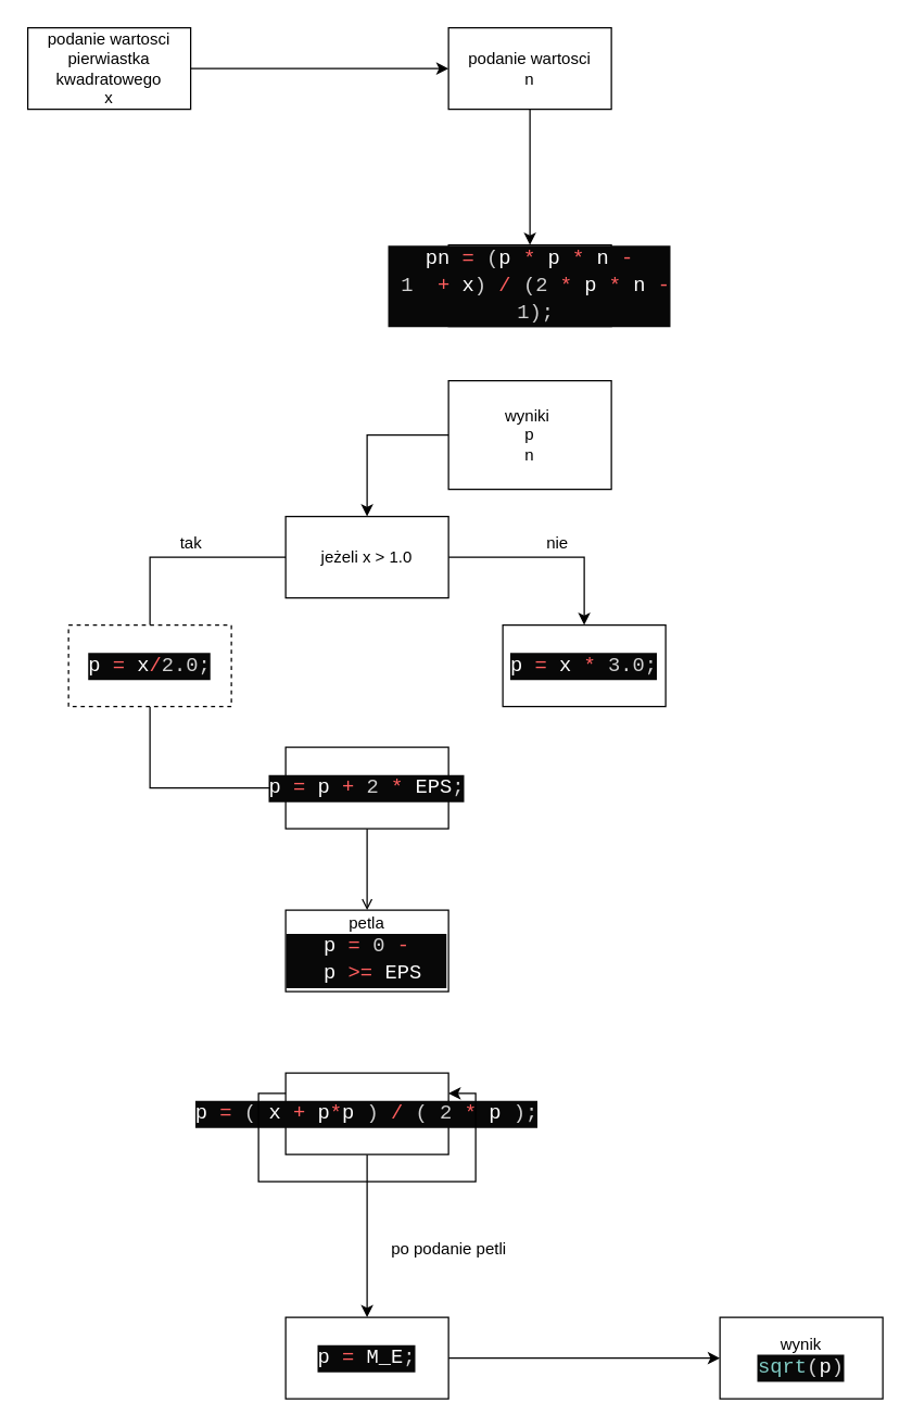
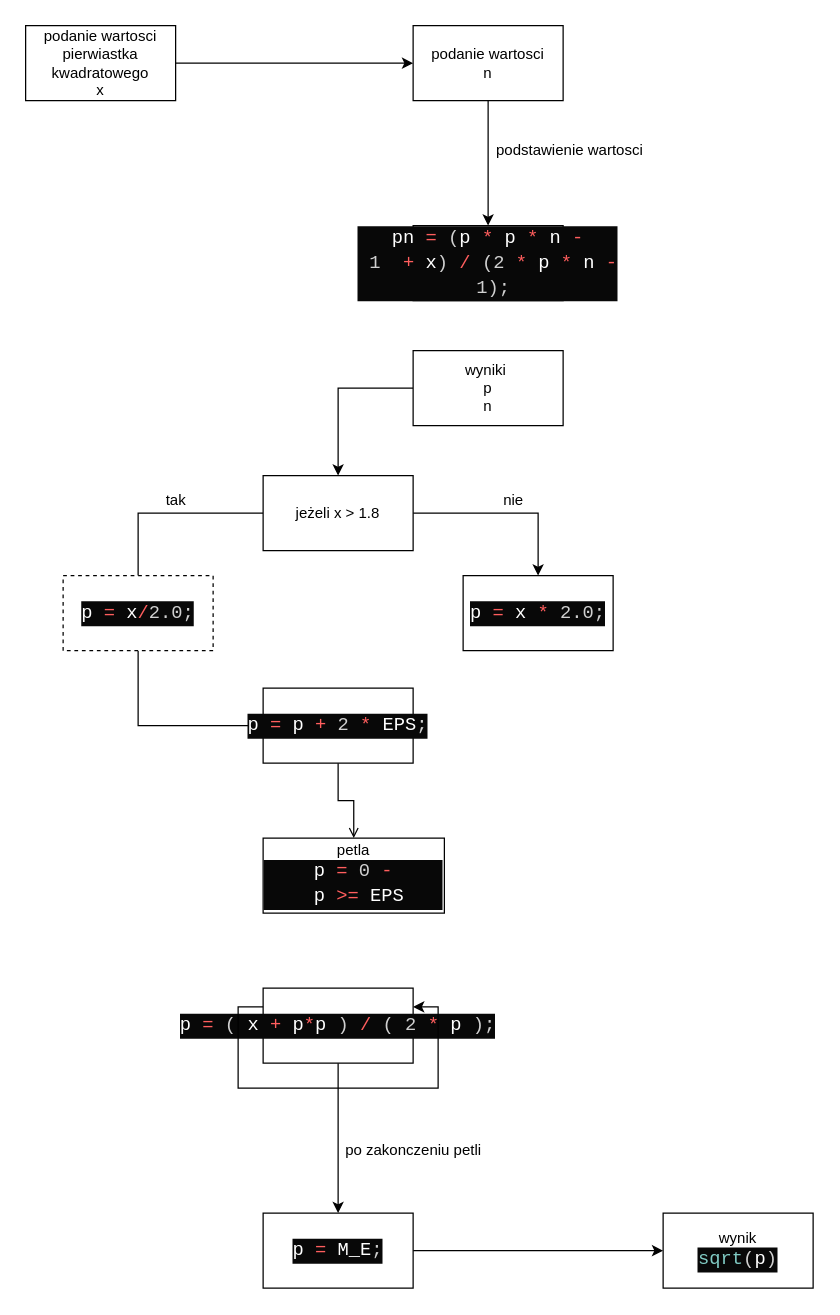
  <mxCell id="0" />
  <mxCell id="1" parent="0" />
  <mxCell id="2" style="edgeStyle=orthogonalEdgeStyle;rounded=0;orthogonalLoop=1;jettySize=auto;html=1;exitX=1;exitY=0.5;exitDx=0;exitDy=0;" edge="1" parent="1" source="3"><mxGeometry relative="1" as="geometry"><mxPoint x="330" y="50" as="targetPoint" /></mxGeometry></mxCell>
  <mxCell id="3" value="podanie wartosci pierwiastka kwadratowego&lt;br&gt;x" style="whiteSpace=wrap;html=1;" vertex="1" parent="1"><mxGeometry x="20" y="20" width="120" height="60" as="geometry" /></mxCell>
  <mxCell id="4" style="edgeStyle=orthogonalEdgeStyle;rounded=0;orthogonalLoop=1;jettySize=auto;html=1;exitX=0.5;exitY=1;exitDx=0;exitDy=0;" edge="1" parent="1" source="5"><mxGeometry relative="1" as="geometry"><mxPoint x="390" y="180" as="targetPoint" /></mxGeometry></mxCell>
  <mxCell id="5" value="podanie wartosci&lt;br&gt;n" style="whiteSpace=wrap;html=1;" vertex="1" parent="1"><mxGeometry x="330" y="20" width="120" height="60" as="geometry" /></mxCell>
  <mxCell id="6" value="&lt;div style=&quot;color: rgb(248 , 248 , 242) ; background-color: rgb(8 , 8 , 8) ; font-family: &amp;#34;consolas&amp;#34; , &amp;#34;courier new&amp;#34; , monospace ; font-size: 15px ; line-height: 20px&quot;&gt;&lt;span style=&quot;color: #ffffff&quot;&gt;pn&amp;nbsp;&lt;/span&gt;&lt;span style=&quot;color: #ff5e5e&quot;&gt;=&lt;/span&gt;&lt;span style=&quot;color: #ffffff&quot;&gt;&amp;nbsp;&lt;/span&gt;&lt;span style=&quot;color: #d0d0d0&quot;&gt;(&lt;/span&gt;&lt;span style=&quot;color: #ffffff&quot;&gt;p&amp;nbsp;&lt;/span&gt;&lt;span style=&quot;color: #ff5e5e&quot;&gt;*&lt;/span&gt;&lt;span style=&quot;color: #ffffff&quot;&gt;&amp;nbsp;p&amp;nbsp;&lt;/span&gt;&lt;span style=&quot;color: #ff5e5e&quot;&gt;*&lt;/span&gt;&lt;span style=&quot;color: #ffffff&quot;&gt;&amp;nbsp;n&amp;nbsp;&lt;/span&gt;&lt;span style=&quot;color: #ff5e5e&quot;&gt;-&lt;/span&gt;&lt;span style=&quot;color: #ffffff&quot;&gt;&amp;nbsp;&lt;/span&gt;&lt;span style=&quot;color: #d0d0d0&quot;&gt;1&lt;/span&gt;&lt;span style=&quot;color: #ffffff&quot;&gt;&amp;nbsp;&amp;nbsp;&lt;/span&gt;&lt;span style=&quot;color: #ff5e5e&quot;&gt;+&lt;/span&gt;&lt;span style=&quot;color: #ffffff&quot;&gt;&amp;nbsp;x&lt;/span&gt;&lt;span style=&quot;color: #d0d0d0&quot;&gt;)&lt;/span&gt;&lt;span style=&quot;color: #ffffff&quot;&gt;&amp;nbsp;&lt;/span&gt;&lt;span style=&quot;color: #ff5e5e&quot;&gt;/&lt;/span&gt;&lt;span style=&quot;color: #ffffff&quot;&gt;&amp;nbsp;&lt;/span&gt;&lt;span style=&quot;color: #d0d0d0&quot;&gt;(2&lt;/span&gt;&lt;span style=&quot;color: #ffffff&quot;&gt;&amp;nbsp;&lt;/span&gt;&lt;span style=&quot;color: #ff5e5e&quot;&gt;*&lt;/span&gt;&lt;span style=&quot;color: #ffffff&quot;&gt;&amp;nbsp;p&amp;nbsp;&lt;/span&gt;&lt;span style=&quot;color: #ff5e5e&quot;&gt;*&lt;/span&gt;&lt;span style=&quot;color: #ffffff&quot;&gt;&amp;nbsp;n&amp;nbsp;&lt;/span&gt;&lt;span style=&quot;color: #ff5e5e&quot;&gt;-&lt;/span&gt;&lt;span style=&quot;color: #ffffff&quot;&gt;&amp;nbsp;&lt;/span&gt;&lt;span style=&quot;color: #d0d0d0&quot;&gt;1);&lt;/span&gt;&lt;/div&gt;" style="whiteSpace=wrap;html=1;" vertex="1" parent="1"><mxGeometry x="330" y="180" width="120" height="60" as="geometry" /></mxCell>
+ <mxCell id="7" value="podstawienie wartosci" style="text;html=1;align=center;verticalAlign=middle;resizable=0;points=[];autosize=1;" vertex="1" parent="1"><mxGeometry x="390" y="110" width="130" height="20" as="geometry" /></mxCell>
  <mxCell id="8" style="edgeStyle=orthogonalEdgeStyle;rounded=0;orthogonalLoop=1;jettySize=auto;html=1;exitX=0;exitY=0.5;exitDx=0;exitDy=0;entryX=0.5;entryY=0;entryDx=0;entryDy=0;" edge="1" parent="1" source="9" target="12"><mxGeometry relative="1" as="geometry" /></mxCell>
- <mxCell id="9" value="wyniki&amp;nbsp;&lt;br&gt;p&lt;br&gt;n" style="whiteSpace=wrap;html=1;" vertex="1" parent="1"><mxGeometry x="330" y="280" width="120" height="80" as="geometry" /></mxCell>
+ <mxCell id="9" value="wyniki&amp;nbsp;&lt;br&gt;p&lt;br&gt;n" style="whiteSpace=wrap;html=1;" vertex="1" parent="1"><mxGeometry x="330" y="280" width="120" height="60" as="geometry" /></mxCell>
  <mxCell id="10" style="edgeStyle=orthogonalEdgeStyle;rounded=0;orthogonalLoop=1;jettySize=auto;html=1;exitX=0;exitY=0.5;exitDx=0;exitDy=0;entryX=0.5;entryY=0;entryDx=0;entryDy=0;endArrow=none;" edge="1" parent="1" source="12" target="14"><mxGeometry relative="1" as="geometry" /></mxCell>
  <mxCell id="11" style="edgeStyle=orthogonalEdgeStyle;rounded=0;orthogonalLoop=1;jettySize=auto;html=1;exitX=1;exitY=0.5;exitDx=0;exitDy=0;entryX=0.5;entryY=0;entryDx=0;entryDy=0;" edge="1" parent="1" source="12" target="15"><mxGeometry relative="1" as="geometry" /></mxCell>
- <mxCell id="12" value="jeżeli x &amp;gt; 1.0" style="whiteSpace=wrap;html=1;" vertex="1" parent="1"><mxGeometry x="210" y="380" width="120" height="60" as="geometry" /></mxCell>
+ <mxCell id="12" value="jeżeli x &amp;gt; 1.8" style="whiteSpace=wrap;html=1;" vertex="1" parent="1"><mxGeometry x="210" y="380" width="120" height="60" as="geometry" /></mxCell>
  <mxCell id="13" style="edgeStyle=orthogonalEdgeStyle;rounded=0;orthogonalLoop=1;jettySize=auto;html=1;exitX=0.5;exitY=1;exitDx=0;exitDy=0;entryX=0;entryY=0.5;entryDx=0;entryDy=0;" edge="1" parent="1" source="14" target="19"><mxGeometry relative="1" as="geometry" /></mxCell>
  <mxCell id="14" value="&lt;div style=&quot;color: rgb(248 , 248 , 242) ; background-color: rgb(8 , 8 , 8) ; font-family: &amp;#34;consolas&amp;#34; , &amp;#34;courier new&amp;#34; , monospace ; font-size: 15px ; line-height: 20px&quot;&gt;&lt;span style=&quot;color: #ffffff&quot;&gt;p&amp;nbsp;&lt;/span&gt;&lt;span style=&quot;color: #ff5e5e&quot;&gt;=&lt;/span&gt;&lt;span style=&quot;color: #ffffff&quot;&gt;&amp;nbsp;x&lt;/span&gt;&lt;span style=&quot;color: #ff5e5e&quot;&gt;/&lt;/span&gt;&lt;span style=&quot;color: #d0d0d0&quot;&gt;2.0;&lt;/span&gt;&lt;/div&gt;" style="whiteSpace=wrap;html=1;dashed=1;" vertex="1" parent="1"><mxGeometry x="50" y="460" width="120" height="60" as="geometry" /></mxCell>
- <mxCell id="15" value="&lt;div style=&quot;color: rgb(248 , 248 , 242) ; background-color: rgb(8 , 8 , 8) ; font-family: &amp;#34;consolas&amp;#34; , &amp;#34;courier new&amp;#34; , monospace ; font-size: 15px ; line-height: 20px&quot;&gt;&lt;span style=&quot;color: #ffffff&quot;&gt;p&amp;nbsp;&lt;/span&gt;&lt;span style=&quot;color: #ff5e5e&quot;&gt;=&lt;/span&gt;&lt;span style=&quot;color: #ffffff&quot;&gt;&amp;nbsp;x&amp;nbsp;&lt;/span&gt;&lt;span style=&quot;color: #ff5e5e&quot;&gt;*&lt;/span&gt;&lt;span style=&quot;color: #ffffff&quot;&gt;&amp;nbsp;&lt;/span&gt;&lt;span style=&quot;color: #d0d0d0&quot;&gt;3.0;&lt;/span&gt;&lt;/div&gt;" style="whiteSpace=wrap;html=1;" vertex="1" parent="1"><mxGeometry x="370" y="460" width="120" height="60" as="geometry" /></mxCell>
+ <mxCell id="15" value="&lt;div style=&quot;color: rgb(248 , 248 , 242) ; background-color: rgb(8 , 8 , 8) ; font-family: &amp;#34;consolas&amp;#34; , &amp;#34;courier new&amp;#34; , monospace ; font-size: 15px ; line-height: 20px&quot;&gt;&lt;span style=&quot;color: #ffffff&quot;&gt;p&amp;nbsp;&lt;/span&gt;&lt;span style=&quot;color: #ff5e5e&quot;&gt;=&lt;/span&gt;&lt;span style=&quot;color: #ffffff&quot;&gt;&amp;nbsp;x&amp;nbsp;&lt;/span&gt;&lt;span style=&quot;color: #ff5e5e&quot;&gt;*&lt;/span&gt;&lt;span style=&quot;color: #ffffff&quot;&gt;&amp;nbsp;&lt;/span&gt;&lt;span style=&quot;color: #d0d0d0&quot;&gt;2.0;&lt;/span&gt;&lt;/div&gt;" style="whiteSpace=wrap;html=1;" vertex="1" parent="1"><mxGeometry x="370" y="460" width="120" height="60" as="geometry" /></mxCell>
  <mxCell id="16" value="tak" style="text;html=1;align=center;verticalAlign=middle;resizable=0;points=[];autosize=1;" vertex="1" parent="1"><mxGeometry x="125" y="390" width="30" height="20" as="geometry" /></mxCell>
  <mxCell id="17" value="nie" style="text;html=1;align=center;verticalAlign=middle;resizable=0;points=[];autosize=1;" vertex="1" parent="1"><mxGeometry x="395" y="390" width="30" height="20" as="geometry" /></mxCell>
  <mxCell id="18" style="edgeStyle=orthogonalEdgeStyle;rounded=0;orthogonalLoop=1;jettySize=auto;html=1;exitX=0.5;exitY=1;exitDx=0;exitDy=0;entryX=0.5;entryY=0;entryDx=0;entryDy=0;endArrow=open;" edge="1" parent="1" source="19" target="20"><mxGeometry relative="1" as="geometry" /></mxCell>
  <mxCell id="19" value="&lt;div style=&quot;color: rgb(248 , 248 , 242) ; background-color: rgb(8 , 8 , 8) ; font-family: &amp;#34;consolas&amp;#34; , &amp;#34;courier new&amp;#34; , monospace ; font-size: 15px ; line-height: 20px&quot;&gt;&lt;span style=&quot;color: #ffffff&quot;&gt;p&amp;nbsp;&lt;/span&gt;&lt;span style=&quot;color: #ff5e5e&quot;&gt;=&lt;/span&gt;&lt;span style=&quot;color: #ffffff&quot;&gt;&amp;nbsp;p&amp;nbsp;&lt;/span&gt;&lt;span style=&quot;color: #ff5e5e&quot;&gt;+&lt;/span&gt;&lt;span style=&quot;color: #ffffff&quot;&gt;&amp;nbsp;&lt;/span&gt;&lt;span style=&quot;color: #d0d0d0&quot;&gt;2&lt;/span&gt;&lt;span style=&quot;color: #ffffff&quot;&gt;&amp;nbsp;&lt;/span&gt;&lt;span style=&quot;color: #ff5e5e&quot;&gt;*&lt;/span&gt;&lt;span style=&quot;color: #ffffff&quot;&gt;&amp;nbsp;EPS&lt;/span&gt;&lt;span style=&quot;color: #d0d0d0&quot;&gt;;&lt;/span&gt;&lt;/div&gt;" style="whiteSpace=wrap;html=1;" vertex="1" parent="1"><mxGeometry x="210" y="550" width="120" height="60" as="geometry" /></mxCell>
- <mxCell id="20" value="petla&lt;br&gt;&lt;div style=&quot;color: rgb(248 , 248 , 242) ; background-color: rgb(8 , 8 , 8) ; font-family: &amp;#34;consolas&amp;#34; , &amp;#34;courier new&amp;#34; , monospace ; font-size: 15px ; line-height: 20px&quot;&gt;&lt;span style=&quot;color: #ffffff&quot;&gt;p&amp;nbsp;&lt;/span&gt;&lt;span style=&quot;color: #ff5e5e&quot;&gt;=&lt;/span&gt;&lt;span style=&quot;color: #ffffff&quot;&gt;&amp;nbsp;&lt;/span&gt;&lt;span style=&quot;color: #d0d0d0&quot;&gt;0&lt;/span&gt;&lt;span style=&quot;color: #ffffff&quot;&gt;&amp;nbsp;&lt;/span&gt;&lt;span style=&quot;color: #ff5e5e&quot;&gt;-&lt;/span&gt;&lt;span style=&quot;color: #ffffff&quot;&gt;&amp;nbsp;p&amp;nbsp;&lt;/span&gt;&lt;span style=&quot;color: #ff5e5e&quot;&gt;&amp;gt;=&lt;/span&gt;&lt;span style=&quot;color: #ffffff&quot;&gt;&amp;nbsp;EPS&lt;/span&gt;&lt;/div&gt;" style="whiteSpace=wrap;html=1;" vertex="1" parent="1"><mxGeometry x="210" y="670" width="120" height="60" as="geometry" /></mxCell>
+ <mxCell id="20" value="petla&lt;br&gt;&lt;div style=&quot;color: rgb(248 , 248 , 242) ; background-color: rgb(8 , 8 , 8) ; font-family: &amp;#34;consolas&amp;#34; , &amp;#34;courier new&amp;#34; , monospace ; font-size: 15px ; line-height: 20px&quot;&gt;&lt;span style=&quot;color: #ffffff&quot;&gt;p&amp;nbsp;&lt;/span&gt;&lt;span style=&quot;color: #ff5e5e&quot;&gt;=&lt;/span&gt;&lt;span style=&quot;color: #ffffff&quot;&gt;&amp;nbsp;&lt;/span&gt;&lt;span style=&quot;color: #d0d0d0&quot;&gt;0&lt;/span&gt;&lt;span style=&quot;color: #ffffff&quot;&gt;&amp;nbsp;&lt;/span&gt;&lt;span style=&quot;color: #ff5e5e&quot;&gt;-&lt;/span&gt;&lt;span style=&quot;color: #ffffff&quot;&gt;&amp;nbsp;p&amp;nbsp;&lt;/span&gt;&lt;span style=&quot;color: #ff5e5e&quot;&gt;&amp;gt;=&lt;/span&gt;&lt;span style=&quot;color: #ffffff&quot;&gt;&amp;nbsp;EPS&lt;/span&gt;&lt;/div&gt;" style="whiteSpace=wrap;html=1;" vertex="1" parent="1"><mxGeometry x="210" y="670" width="145" height="60" as="geometry" /></mxCell>
  <mxCell id="21" style="edgeStyle=orthogonalEdgeStyle;rounded=0;orthogonalLoop=1;jettySize=auto;html=1;exitX=0.5;exitY=1;exitDx=0;exitDy=0;" edge="1" parent="1" source="22"><mxGeometry relative="1" as="geometry"><mxPoint x="270" y="970" as="targetPoint" /></mxGeometry></mxCell>
  <mxCell id="22" value="&lt;div style=&quot;color: rgb(248 , 248 , 242) ; background-color: rgb(8 , 8 , 8) ; font-family: &amp;#34;consolas&amp;#34; , &amp;#34;courier new&amp;#34; , monospace ; font-size: 15px ; line-height: 20px&quot;&gt;&lt;span style=&quot;color: #ffffff&quot;&gt;p&amp;nbsp;&lt;/span&gt;&lt;span style=&quot;color: #ff5e5e&quot;&gt;=&lt;/span&gt;&lt;span style=&quot;color: #ffffff&quot;&gt;&amp;nbsp;&lt;/span&gt;&lt;span style=&quot;color: #d0d0d0&quot;&gt;(&lt;/span&gt;&lt;span style=&quot;color: #ffffff&quot;&gt;&amp;nbsp;x&amp;nbsp;&lt;/span&gt;&lt;span style=&quot;color: #ff5e5e&quot;&gt;+&lt;/span&gt;&lt;span style=&quot;color: #ffffff&quot;&gt;&amp;nbsp;p&lt;/span&gt;&lt;span style=&quot;color: #ff5e5e&quot;&gt;*&lt;/span&gt;&lt;span style=&quot;color: #ffffff&quot;&gt;p&amp;nbsp;&lt;/span&gt;&lt;span style=&quot;color: #d0d0d0&quot;&gt;)&lt;/span&gt;&lt;span style=&quot;color: #ffffff&quot;&gt;&amp;nbsp;&lt;/span&gt;&lt;span style=&quot;color: #ff5e5e&quot;&gt;/&lt;/span&gt;&lt;span style=&quot;color: #ffffff&quot;&gt;&amp;nbsp;&lt;/span&gt;&lt;span style=&quot;color: #d0d0d0&quot;&gt;(&lt;/span&gt;&lt;span style=&quot;color: #ffffff&quot;&gt;&amp;nbsp;&lt;/span&gt;&lt;span style=&quot;color: #d0d0d0&quot;&gt;2&lt;/span&gt;&lt;span style=&quot;color: #ffffff&quot;&gt;&amp;nbsp;&lt;/span&gt;&lt;span style=&quot;color: #ff5e5e&quot;&gt;*&lt;/span&gt;&lt;span style=&quot;color: #ffffff&quot;&gt;&amp;nbsp;p&amp;nbsp;&lt;/span&gt;&lt;span style=&quot;color: #d0d0d0&quot;&gt;);&lt;/span&gt;&lt;/div&gt;" style="whiteSpace=wrap;html=1;" vertex="1" parent="1"><mxGeometry x="210" y="790" width="120" height="60" as="geometry" /></mxCell>
  <mxCell id="23" style="edgeStyle=orthogonalEdgeStyle;rounded=0;orthogonalLoop=1;jettySize=auto;html=1;exitX=0;exitY=0.25;exitDx=0;exitDy=0;entryX=1;entryY=0.25;entryDx=0;entryDy=0;" edge="1" parent="1" source="22" target="22"><mxGeometry relative="1" as="geometry" /></mxCell>
- <mxCell id="24" value="po podanie petli" style="text;html=1;align=center;verticalAlign=middle;resizable=0;points=[];autosize=1;" vertex="1" parent="1"><mxGeometry x="270" y="910" width="120" height="20" as="geometry" /></mxCell>
+ <mxCell id="24" value="po zakonczeniu petli" style="text;html=1;align=center;verticalAlign=middle;resizable=0;points=[];autosize=1;" vertex="1" parent="1"><mxGeometry x="270" y="910" width="120" height="20" as="geometry" /></mxCell>
  <mxCell id="25" style="edgeStyle=orthogonalEdgeStyle;rounded=0;orthogonalLoop=1;jettySize=auto;html=1;exitX=1;exitY=0.5;exitDx=0;exitDy=0;" edge="1" parent="1" source="26"><mxGeometry relative="1" as="geometry"><mxPoint x="530" y="1000" as="targetPoint" /></mxGeometry></mxCell>
  <mxCell id="26" value="&lt;div style=&quot;color: rgb(248 , 248 , 242) ; background-color: rgb(8 , 8 , 8) ; font-family: &amp;#34;consolas&amp;#34; , &amp;#34;courier new&amp;#34; , monospace ; font-size: 15px ; line-height: 20px&quot;&gt;&lt;span style=&quot;color: #ffffff&quot;&gt;p&amp;nbsp;&lt;/span&gt;&lt;span style=&quot;color: #ff5e5e&quot;&gt;=&lt;/span&gt;&lt;span style=&quot;color: #ffffff&quot;&gt;&amp;nbsp;M_E&lt;/span&gt;&lt;span style=&quot;color: #d0d0d0&quot;&gt;;&lt;/span&gt;&lt;/div&gt;" style="whiteSpace=wrap;html=1;" vertex="1" parent="1"><mxGeometry x="210" y="970" width="120" height="60" as="geometry" /></mxCell>
  <mxCell id="27" value="wynik&lt;br&gt;&lt;div style=&quot;color: rgb(248 , 248 , 242) ; background-color: rgb(8 , 8 , 8) ; font-family: &amp;#34;consolas&amp;#34; , &amp;#34;courier new&amp;#34; , monospace ; font-size: 15px ; line-height: 20px&quot;&gt;&lt;span style=&quot;color: #80cbc4&quot;&gt;sqrt&lt;/span&gt;&lt;span style=&quot;color: #d0d0d0&quot;&gt;(&lt;/span&gt;&lt;span style=&quot;color: #ffffff&quot;&gt;p&lt;/span&gt;&lt;span style=&quot;color: #d0d0d0&quot;&gt;)&lt;/span&gt;&lt;/div&gt;" style="whiteSpace=wrap;html=1;" vertex="1" parent="1"><mxGeometry x="530" y="970" width="120" height="60" as="geometry" /></mxCell>
